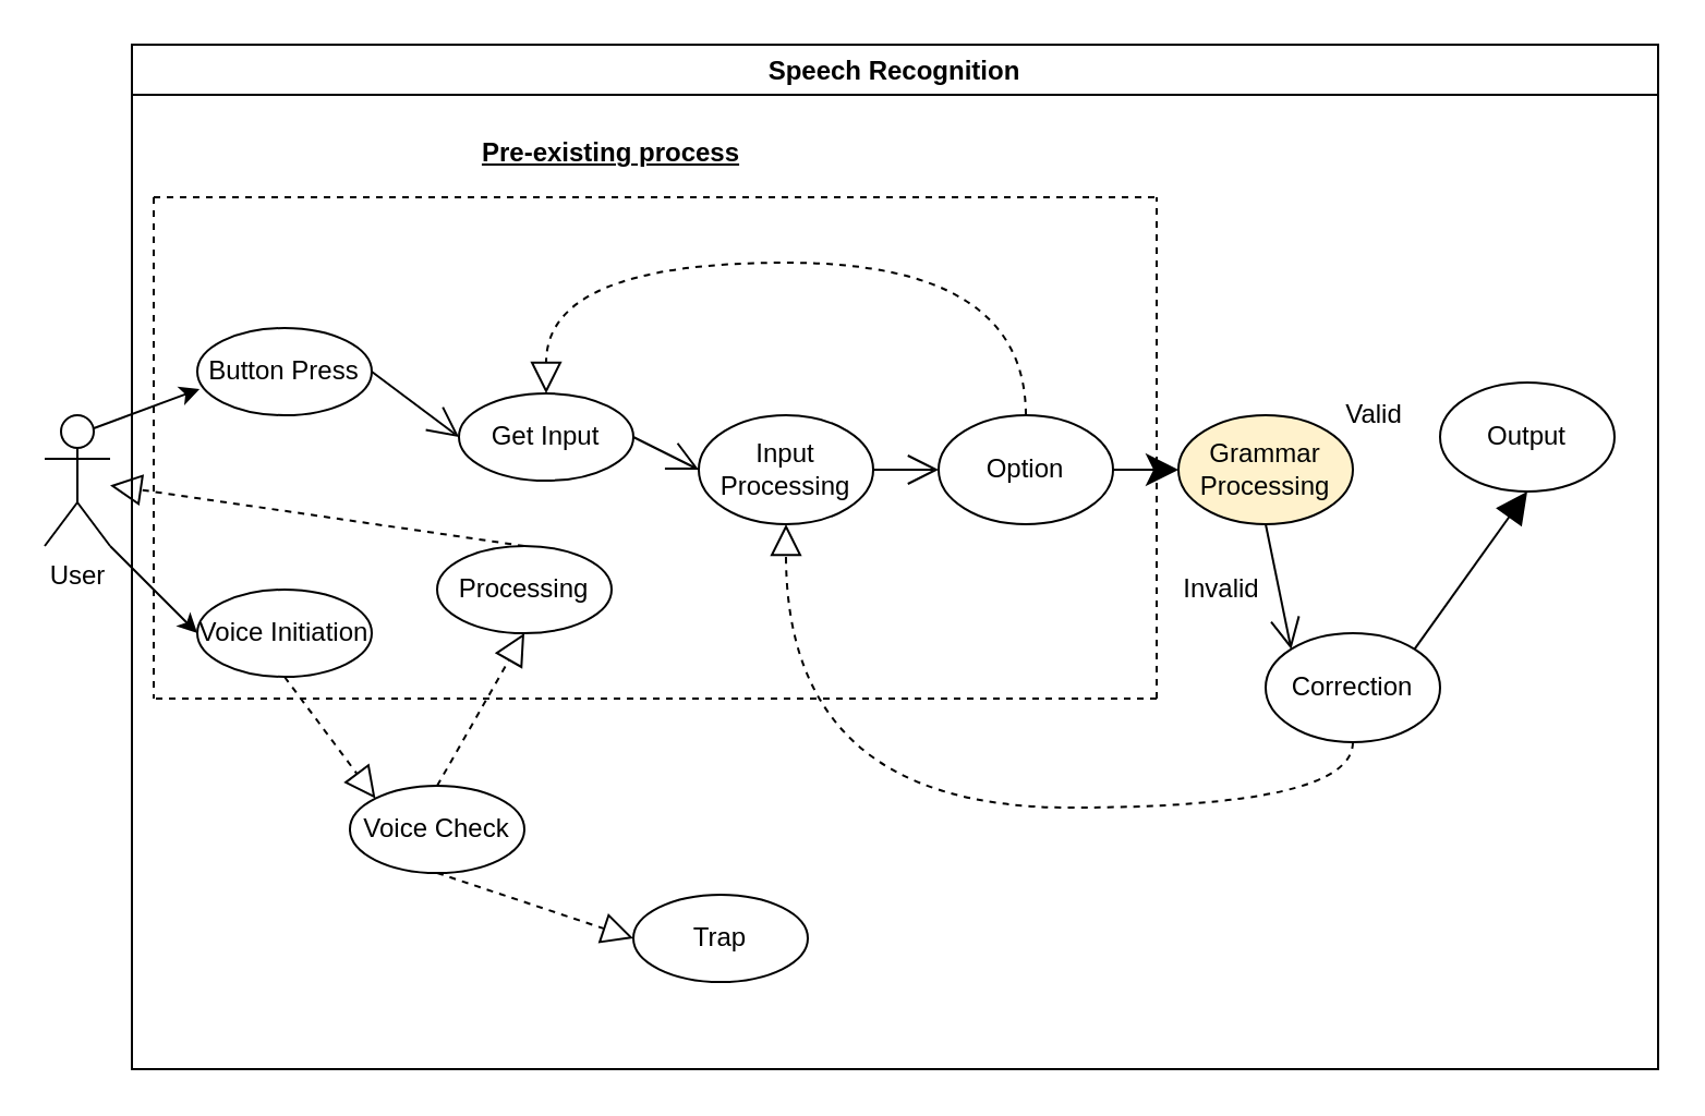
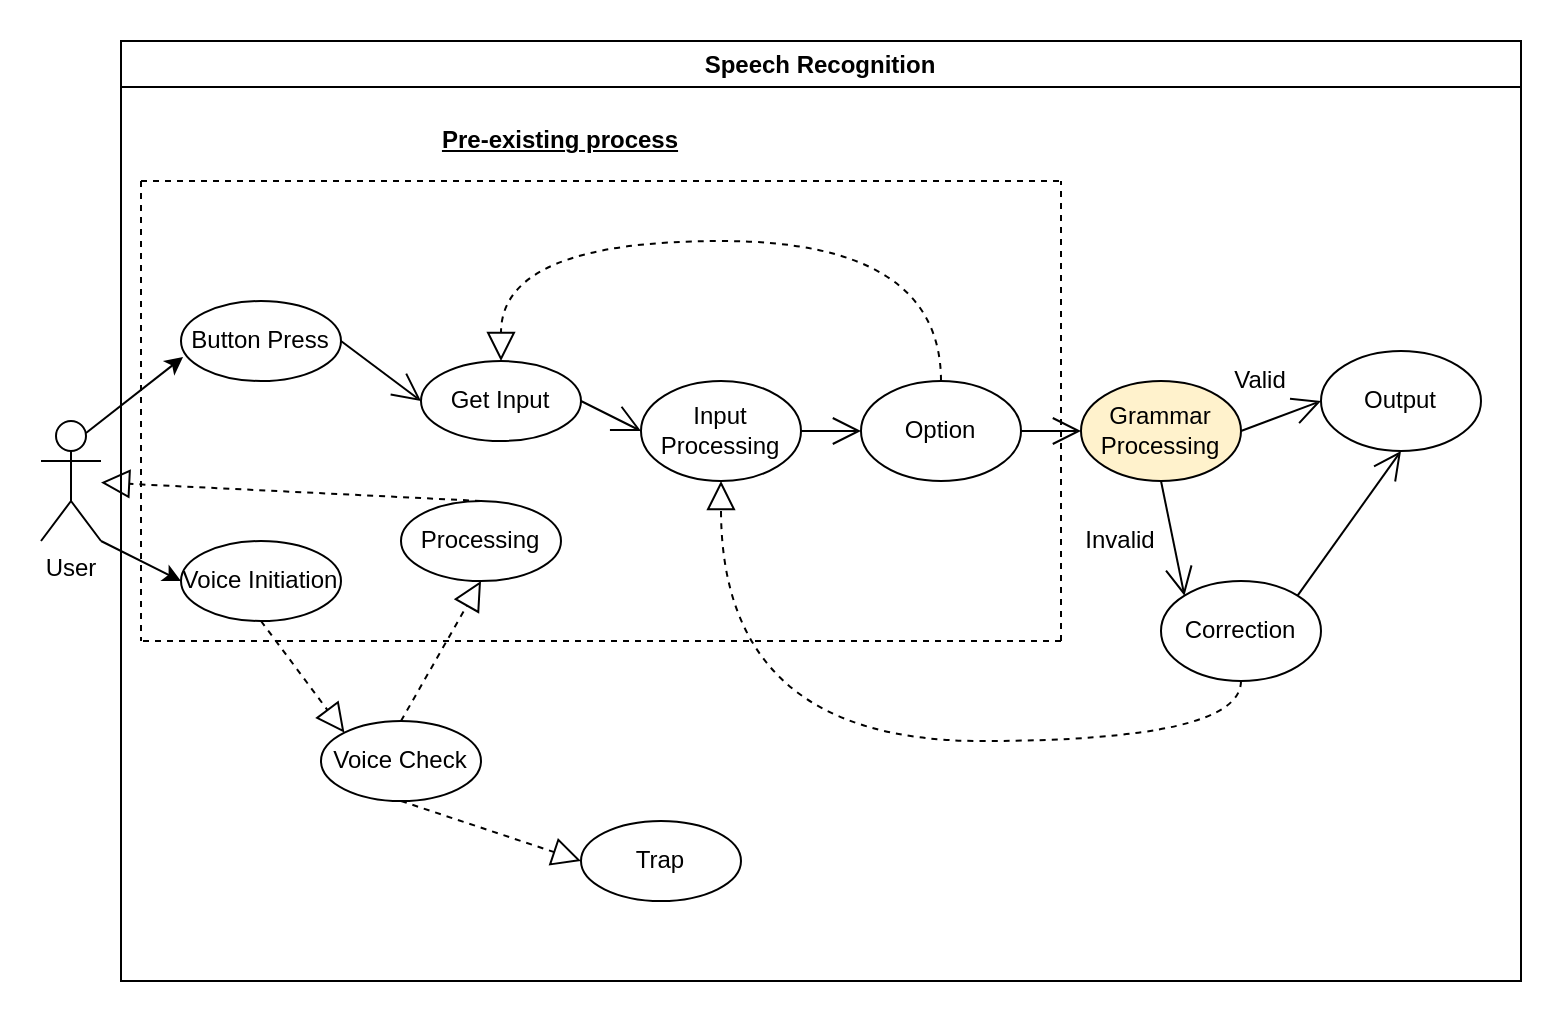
  <mxCell id="0" />
  <mxCell id="1" parent="0" />
- <mxCell id="2" value="User" style="shape=umlActor;verticalLabelPosition=bottom;verticalAlign=top;html=1;outlineConnect=0;" vertex="1" parent="1"><mxGeometry x="20" y="190" width="30" height="60" as="geometry" /></mxCell>
+ <mxCell id="2" value="User" style="shape=umlActor;verticalLabelPosition=bottom;verticalAlign=top;html=1;outlineConnect=0;" vertex="1" parent="1"><mxGeometry x="20" y="210" width="30" height="60" as="geometry" /></mxCell>
  <mxCell id="3" value="Speech Recognition" style="swimlane;" vertex="1" parent="1"><mxGeometry x="60" y="20" width="700" height="470" as="geometry" /></mxCell>
  <mxCell id="4" value="Button Press" style="ellipse;whiteSpace=wrap;html=1;" vertex="1" parent="3"><mxGeometry x="30" y="130" width="80" height="40" as="geometry" /></mxCell>
  <mxCell id="5" value="Voice Initiation" style="ellipse;whiteSpace=wrap;html=1;" vertex="1" parent="3"><mxGeometry x="30" y="250" width="80" height="40" as="geometry" /></mxCell>
  <mxCell id="6" value="Get Input" style="ellipse;whiteSpace=wrap;html=1;" vertex="1" parent="3"><mxGeometry x="150" y="160" width="80" height="40" as="geometry" /></mxCell>
  <mxCell id="7" value="Processing" style="ellipse;whiteSpace=wrap;html=1;" vertex="1" parent="3"><mxGeometry x="140" y="230" width="80" height="40" as="geometry" /></mxCell>
  <mxCell id="8" value="Input Processing" style="ellipse;whiteSpace=wrap;html=1;" vertex="1" parent="3"><mxGeometry x="260" y="170" width="80" height="50" as="geometry" /></mxCell>
  <mxCell id="9" value="Option" style="ellipse;whiteSpace=wrap;html=1;" vertex="1" parent="3"><mxGeometry x="370" y="170" width="80" height="50" as="geometry" /></mxCell>
  <mxCell id="10" value="" style="endArrow=block;dashed=1;endFill=0;endSize=12;html=1;exitX=0.5;exitY=0;exitDx=0;exitDy=0;" edge="1" parent="3" source="7" target="2"><mxGeometry width="160" relative="1" as="geometry"><mxPoint x="350" y="290" as="sourcePoint" /><mxPoint x="510" y="290" as="targetPoint" /></mxGeometry></mxCell>
  <mxCell id="11" value="" style="endArrow=open;endFill=1;endSize=12;html=1;exitX=1;exitY=0.5;exitDx=0;exitDy=0;entryX=0;entryY=0.5;entryDx=0;entryDy=0;" edge="1" parent="3" source="4" target="6"><mxGeometry width="160" relative="1" as="geometry"><mxPoint x="250" y="320" as="sourcePoint" /><mxPoint x="380" y="410" as="targetPoint" /></mxGeometry></mxCell>
  <mxCell id="12" value="" style="endArrow=open;endFill=1;endSize=12;html=1;exitX=1;exitY=0.5;exitDx=0;exitDy=0;entryX=0;entryY=0.5;entryDx=0;entryDy=0;" edge="1" parent="3" source="6" target="8"><mxGeometry width="160" relative="1" as="geometry"><mxPoint x="250" y="220" as="sourcePoint" /><mxPoint x="290" y="250" as="targetPoint" /></mxGeometry></mxCell>
  <mxCell id="13" value="" style="endArrow=open;endFill=1;endSize=12;html=1;exitX=1;exitY=0.5;exitDx=0;exitDy=0;entryX=0;entryY=0.5;entryDx=0;entryDy=0;" edge="1" parent="3" source="8" target="9"><mxGeometry width="160" relative="1" as="geometry"><mxPoint x="390" y="290" as="sourcePoint" /><mxPoint x="430" y="320" as="targetPoint" /></mxGeometry></mxCell>
  <mxCell id="14" value="" style="endArrow=block;dashed=1;endFill=0;endSize=12;html=1;exitX=0.5;exitY=0;exitDx=0;exitDy=0;entryX=0.5;entryY=0;entryDx=0;entryDy=0;edgeStyle=orthogonalEdgeStyle;curved=1;" edge="1" parent="3" source="9" target="6"><mxGeometry width="160" relative="1" as="geometry"><mxPoint x="250" y="340" as="sourcePoint" /><mxPoint x="280" y="320" as="targetPoint" /><Array as="points"><mxPoint x="410" y="100" /><mxPoint x="190" y="100" /></Array></mxGeometry></mxCell>
- <mxCell id="15" value="" style="endArrow=classic;endFill=1;endSize=12;html=1;exitX=1;exitY=0.5;exitDx=0;exitDy=0;entryX=0;entryY=0.5;entryDx=0;entryDy=0;" edge="1" parent="3" source="9" target="16"><mxGeometry width="160" relative="1" as="geometry"><mxPoint x="480" y="295" as="sourcePoint" /><mxPoint x="500" y="195" as="targetPoint" /></mxGeometry></mxCell>
+ <mxCell id="15" value="" style="endArrow=open;endFill=1;endSize=12;html=1;exitX=1;exitY=0.5;exitDx=0;exitDy=0;entryX=0;entryY=0.5;entryDx=0;entryDy=0;" edge="1" parent="3" source="9" target="16"><mxGeometry width="160" relative="1" as="geometry"><mxPoint x="480" y="295" as="sourcePoint" /><mxPoint x="500" y="195" as="targetPoint" /></mxGeometry></mxCell>
  <mxCell id="16" value="&lt;div&gt;Grammar &lt;br&gt;&lt;/div&gt;&lt;div&gt;Processing&lt;br&gt;&lt;/div&gt;" style="ellipse;whiteSpace=wrap;html=1;fillColor=#fff2cc;" vertex="1" parent="3"><mxGeometry x="480" y="170" width="80" height="50" as="geometry" /></mxCell>
  <mxCell id="17" value="Correction" style="ellipse;whiteSpace=wrap;html=1;" vertex="1" parent="3"><mxGeometry x="520" y="270" width="80" height="50" as="geometry" /></mxCell>
  <mxCell id="18" value="" style="endArrow=open;endFill=1;endSize=12;html=1;exitX=0.5;exitY=1;exitDx=0;exitDy=0;entryX=0;entryY=0;entryDx=0;entryDy=0;" edge="1" parent="3" source="16" target="17"><mxGeometry width="160" relative="1" as="geometry"><mxPoint x="480" y="295" as="sourcePoint" /><mxPoint x="510" y="295" as="targetPoint" /></mxGeometry></mxCell>
+ <mxCell id="19" value="" style="endArrow=open;endFill=1;endSize=12;html=1;exitX=1;exitY=0.5;exitDx=0;exitDy=0;entryX=0;entryY=0.5;entryDx=0;entryDy=0;" edge="1" parent="3" source="16" target="20"><mxGeometry width="160" relative="1" as="geometry"><mxPoint x="590" y="295" as="sourcePoint" /><mxPoint x="550" y="280" as="targetPoint" /></mxGeometry></mxCell>
  <mxCell id="20" value="Output" style="ellipse;whiteSpace=wrap;html=1;" vertex="1" parent="3"><mxGeometry x="600" y="155" width="80" height="50" as="geometry" /></mxCell>
- <mxCell id="21" value="" style="endArrow=block;endFill=1;endSize=12;html=1;exitX=1;exitY=0;exitDx=0;exitDy=0;entryX=0.5;entryY=1;entryDx=0;entryDy=0;" edge="1" parent="3" source="17" target="20"><mxGeometry width="160" relative="1" as="geometry"><mxPoint x="660" y="320" as="sourcePoint" /><mxPoint x="671.716" y="377.322" as="targetPoint" /></mxGeometry></mxCell>
+ <mxCell id="21" value="" style="endArrow=open;endFill=1;endSize=12;html=1;exitX=1;exitY=0;exitDx=0;exitDy=0;entryX=0.5;entryY=1;entryDx=0;entryDy=0;" edge="1" parent="3" source="17" target="20"><mxGeometry width="160" relative="1" as="geometry"><mxPoint x="660" y="320" as="sourcePoint" /><mxPoint x="671.716" y="377.322" as="targetPoint" /></mxGeometry></mxCell>
  <mxCell id="22" value="" style="endArrow=block;dashed=1;endFill=0;endSize=12;html=1;entryX=0.5;entryY=1;entryDx=0;entryDy=0;edgeStyle=orthogonalEdgeStyle;curved=1;" edge="1" parent="3" target="8"><mxGeometry width="160" relative="1" as="geometry"><mxPoint x="560" y="320" as="sourcePoint" /><mxPoint x="330" y="260" as="targetPoint" /><Array as="points"><mxPoint x="560" y="350" /><mxPoint x="300" y="350" /></Array></mxGeometry></mxCell>
  <mxCell id="23" value="Valid" style="text;html=1;strokeColor=none;fillColor=none;align=center;verticalAlign=middle;whiteSpace=wrap;rounded=0;" vertex="1" parent="3"><mxGeometry x="550" y="160" width="40" height="20" as="geometry" /></mxCell>
  <mxCell id="24" value="Invalid" style="text;html=1;strokeColor=none;fillColor=none;align=center;verticalAlign=middle;whiteSpace=wrap;rounded=0;" vertex="1" parent="3"><mxGeometry x="480" y="240" width="40" height="20" as="geometry" /></mxCell>
  <mxCell id="25" value="&lt;u&gt;&lt;b&gt;Pre-existing process&lt;/b&gt;&lt;/u&gt;" style="text;html=1;strokeColor=none;fillColor=none;align=center;verticalAlign=middle;whiteSpace=wrap;rounded=0;" vertex="1" parent="3"><mxGeometry x="130" y="40" width="180" height="20" as="geometry" /></mxCell>
  <mxCell id="26" value="Voice Check" style="ellipse;whiteSpace=wrap;html=1;" vertex="1" parent="3"><mxGeometry x="100" y="340" width="80" height="40" as="geometry" /></mxCell>
  <mxCell id="27" value="" style="endArrow=block;dashed=1;endFill=0;endSize=12;html=1;exitX=0.5;exitY=1;exitDx=0;exitDy=0;entryX=0;entryY=0;entryDx=0;entryDy=0;" edge="1" parent="3" source="5" target="26"><mxGeometry width="160" relative="1" as="geometry"><mxPoint x="320" y="330" as="sourcePoint" /><mxPoint x="330" y="300" as="targetPoint" /></mxGeometry></mxCell>
  <mxCell id="28" value="" style="endArrow=block;dashed=1;endFill=0;endSize=12;html=1;exitX=0.5;exitY=0;exitDx=0;exitDy=0;entryX=0.5;entryY=1;entryDx=0;entryDy=0;" edge="1" parent="3" source="26" target="7"><mxGeometry width="160" relative="1" as="geometry"><mxPoint x="210" y="390" as="sourcePoint" /><mxPoint x="251.716" y="445.858" as="targetPoint" /></mxGeometry></mxCell>
  <mxCell id="29" value="" style="endArrow=block;dashed=1;endFill=0;endSize=12;html=1;exitX=0.5;exitY=1;exitDx=0;exitDy=0;" edge="1" parent="3" source="26"><mxGeometry width="160" relative="1" as="geometry"><mxPoint x="280" y="440" as="sourcePoint" /><mxPoint x="230" y="410" as="targetPoint" /></mxGeometry></mxCell>
  <mxCell id="30" value="Trap" style="ellipse;whiteSpace=wrap;html=1;" vertex="1" parent="3"><mxGeometry x="230" y="390" width="80" height="40" as="geometry" /></mxCell>
  <mxCell id="31" value="" style="endArrow=classic;html=1;entryX=0.013;entryY=0.7;entryDx=0;entryDy=0;entryPerimeter=0;exitX=0.75;exitY=0.1;exitDx=0;exitDy=0;exitPerimeter=0;" edge="1" parent="1" source="2" target="4"><mxGeometry width="50" height="50" relative="1" as="geometry"><mxPoint x="470" y="300" as="sourcePoint" /><mxPoint x="520" y="250" as="targetPoint" /></mxGeometry></mxCell>
  <mxCell id="32" value="" style="endArrow=classic;html=1;entryX=0;entryY=0.5;entryDx=0;entryDy=0;exitX=1;exitY=1;exitDx=0;exitDy=0;exitPerimeter=0;" edge="1" parent="1" source="2" target="5"><mxGeometry width="50" height="50" relative="1" as="geometry"><mxPoint x="52.5" y="226" as="sourcePoint" /><mxPoint x="101.04" y="158" as="targetPoint" /></mxGeometry></mxCell>
  <mxCell id="33" value="" style="endArrow=none;dashed=1;html=1;" edge="1" parent="1"><mxGeometry width="50" height="50" relative="1" as="geometry"><mxPoint x="530" y="320" as="sourcePoint" /><mxPoint x="530" y="90" as="targetPoint" /></mxGeometry></mxCell>
  <mxCell id="34" value="" style="endArrow=none;dashed=1;html=1;" edge="1" parent="1"><mxGeometry width="50" height="50" relative="1" as="geometry"><mxPoint x="530" y="320" as="sourcePoint" /><mxPoint x="70" y="320" as="targetPoint" /></mxGeometry></mxCell>
  <mxCell id="35" value="" style="endArrow=none;dashed=1;html=1;" edge="1" parent="1"><mxGeometry width="50" height="50" relative="1" as="geometry"><mxPoint x="70" y="90" as="sourcePoint" /><mxPoint x="70" y="320" as="targetPoint" /></mxGeometry></mxCell>
  <mxCell id="36" value="" style="endArrow=none;dashed=1;html=1;" edge="1" parent="1"><mxGeometry width="50" height="50" relative="1" as="geometry"><mxPoint x="70" y="90" as="sourcePoint" /><mxPoint x="530" y="90" as="targetPoint" /></mxGeometry></mxCell>
